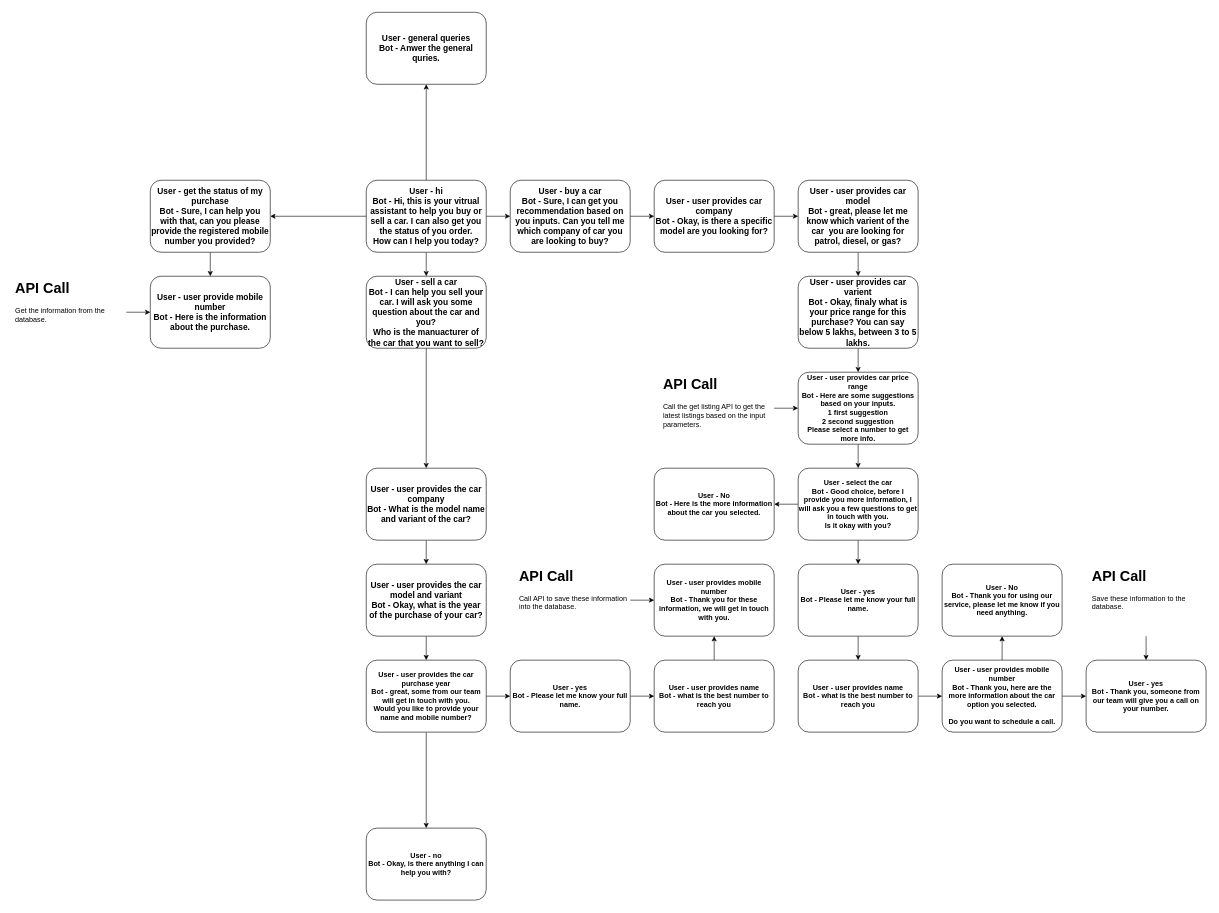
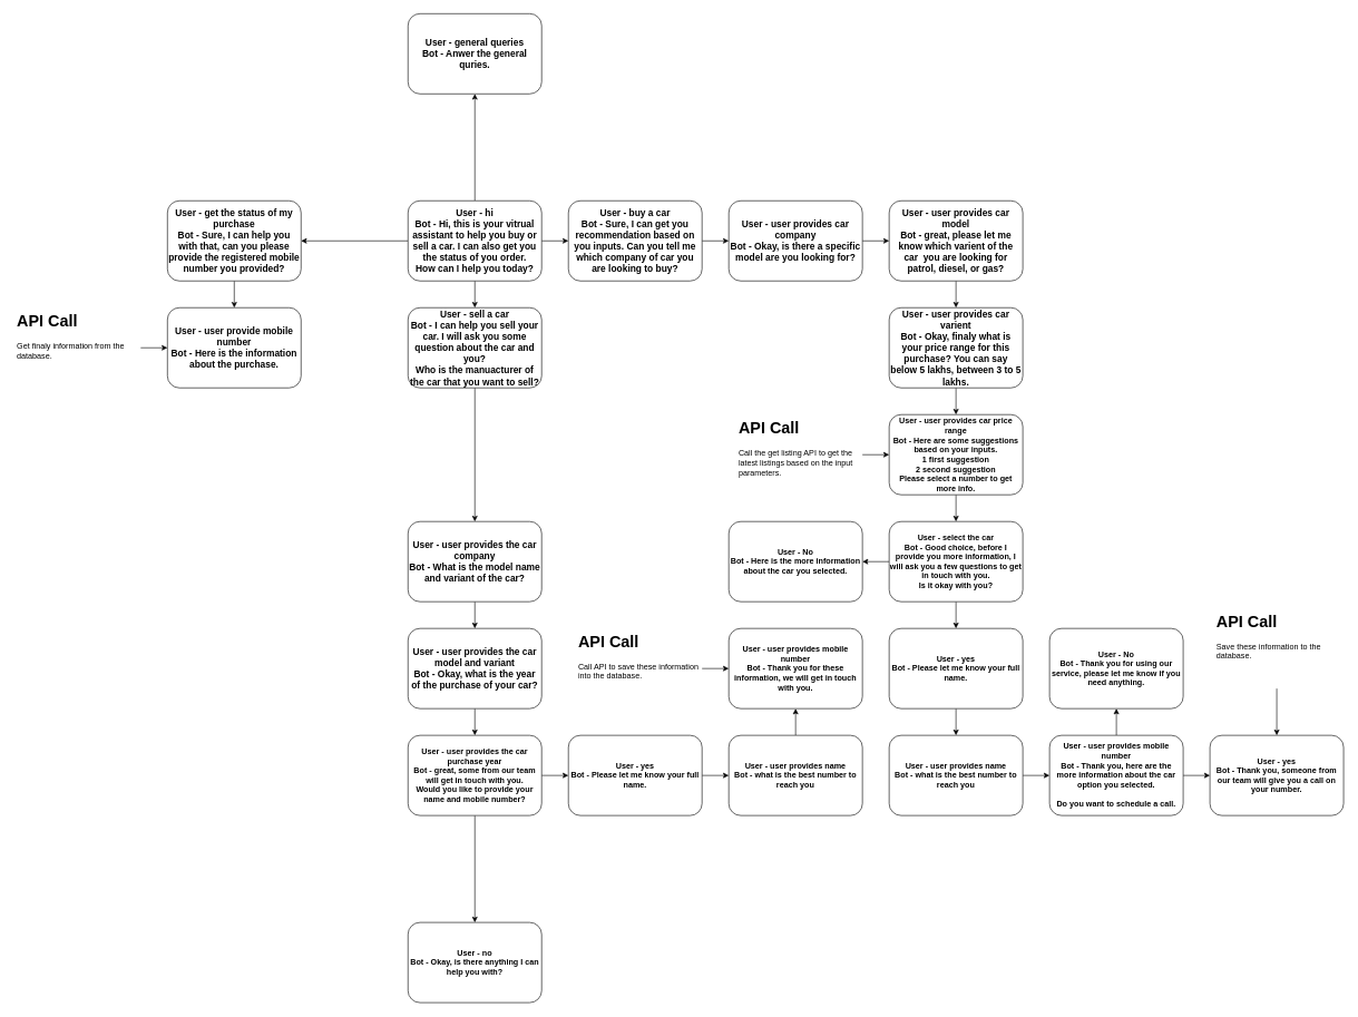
  <mxCell id="0" />
  <mxCell id="1" parent="0" />
  <mxCell id="2" value="" style="edgeStyle=orthogonalEdgeStyle;rounded=0;orthogonalLoop=1;jettySize=auto;html=1;" parent="1" source="6" target="8" edge="1"><mxGeometry relative="1" as="geometry" /></mxCell>
  <mxCell id="3" value="" style="edgeStyle=orthogonalEdgeStyle;rounded=0;orthogonalLoop=1;jettySize=auto;html=1;" parent="1" source="6" target="33" edge="1"><mxGeometry relative="1" as="geometry" /></mxCell>
  <mxCell id="4" style="edgeStyle=orthogonalEdgeStyle;rounded=0;orthogonalLoop=1;jettySize=auto;html=1;" parent="1" source="6" target="51" edge="1"><mxGeometry relative="1" as="geometry" /></mxCell>
  <mxCell id="5" style="edgeStyle=orthogonalEdgeStyle;rounded=0;orthogonalLoop=1;jettySize=auto;html=1;entryX=0.5;entryY=1;entryDx=0;entryDy=0;" parent="1" source="6" target="55" edge="1"><mxGeometry relative="1" as="geometry" /></mxCell>
  <mxCell id="6" value="&lt;b&gt;&lt;font style=&quot;font-size: 14px;&quot;&gt;User - hi&lt;br&gt;Bot - Hi, this is your vitrual assistant to help you buy or sell a car. I can also get you the status of you order.&lt;br&gt;How can I help you today?&lt;/font&gt;&lt;/b&gt;" style="rounded=1;whiteSpace=wrap;html=1;" parent="1" vertex="1"><mxGeometry x="610" y="300" width="200" height="120" as="geometry" /></mxCell>
  <mxCell id="7" value="" style="edgeStyle=orthogonalEdgeStyle;rounded=0;orthogonalLoop=1;jettySize=auto;html=1;" parent="1" source="8" target="10" edge="1"><mxGeometry relative="1" as="geometry" /></mxCell>
  <mxCell id="8" value="&lt;b&gt;&lt;font style=&quot;font-size: 14px;&quot;&gt;User - buy a car&lt;br&gt;Bot - Sure, I can get you recommendation based on you inputs. Can you tell me which company of car you are looking to buy?&lt;/font&gt;&lt;/b&gt;" style="rounded=1;whiteSpace=wrap;html=1;" parent="1" vertex="1"><mxGeometry x="850" y="300" width="200" height="120" as="geometry" /></mxCell>
  <mxCell id="9" value="" style="edgeStyle=orthogonalEdgeStyle;rounded=0;orthogonalLoop=1;jettySize=auto;html=1;" parent="1" source="10" target="12" edge="1"><mxGeometry relative="1" as="geometry" /></mxCell>
  <mxCell id="10" value="&lt;b&gt;&lt;font style=&quot;font-size: 14px;&quot;&gt;User - user provides car company&lt;br&gt;Bot - Okay, is there a specific model are you looking for?&lt;/font&gt;&lt;/b&gt;" style="rounded=1;whiteSpace=wrap;html=1;" parent="1" vertex="1"><mxGeometry x="1090" y="300" width="200" height="120" as="geometry" /></mxCell>
  <mxCell id="11" value="" style="edgeStyle=orthogonalEdgeStyle;rounded=0;orthogonalLoop=1;jettySize=auto;html=1;" parent="1" source="12" target="14" edge="1"><mxGeometry relative="1" as="geometry" /></mxCell>
  <mxCell id="12" value="&lt;b&gt;&lt;font style=&quot;font-size: 14px;&quot;&gt;User - user provides car model&lt;br&gt;Bot - great, please let me know which varient of the car&amp;nbsp; you are looking for patrol, diesel, or gas?&lt;/font&gt;&lt;/b&gt;" style="rounded=1;whiteSpace=wrap;html=1;" parent="1" vertex="1"><mxGeometry x="1330" y="300" width="200" height="120" as="geometry" /></mxCell>
  <mxCell id="13" value="" style="edgeStyle=orthogonalEdgeStyle;rounded=0;orthogonalLoop=1;jettySize=auto;html=1;" parent="1" source="14" target="16" edge="1"><mxGeometry relative="1" as="geometry" /></mxCell>
  <mxCell id="14" value="&lt;b&gt;&lt;font style=&quot;font-size: 14px;&quot;&gt;User - user provides car varient&lt;br&gt;Bot - Okay, finaly what is your price range for this purchase? You can say below 5 lakhs, between 3 to 5 lakhs.&lt;/font&gt;&lt;/b&gt;" style="rounded=1;whiteSpace=wrap;html=1;" parent="1" vertex="1"><mxGeometry x="1330" y="460" width="200" height="120" as="geometry" /></mxCell>
  <mxCell id="15" value="" style="edgeStyle=orthogonalEdgeStyle;rounded=0;orthogonalLoop=1;jettySize=auto;html=1;" parent="1" source="16" target="19" edge="1"><mxGeometry relative="1" as="geometry" /></mxCell>
  <mxCell id="16" value="&lt;b&gt;&lt;font style=&quot;&quot;&gt;&lt;font style=&quot;font-size: 12px;&quot;&gt;User - user provides car price range&lt;br&gt;Bot - Here are some suggestions based on your inputs.&lt;br&gt;1 first suggestion&lt;br&gt;2 second suggestion&lt;br&gt;Please select a number to get more info.&lt;/font&gt;&lt;br&gt;&lt;/font&gt;&lt;/b&gt;" style="rounded=1;whiteSpace=wrap;html=1;" parent="1" vertex="1"><mxGeometry x="1330" y="620" width="200" height="120" as="geometry" /></mxCell>
  <mxCell id="17" value="" style="edgeStyle=orthogonalEdgeStyle;rounded=0;orthogonalLoop=1;jettySize=auto;html=1;" parent="1" source="19" target="22" edge="1"><mxGeometry relative="1" as="geometry" /></mxCell>
  <mxCell id="18" value="" style="edgeStyle=orthogonalEdgeStyle;rounded=0;orthogonalLoop=1;jettySize=auto;html=1;" parent="1" source="19" target="21" edge="1"><mxGeometry relative="1" as="geometry" /></mxCell>
  <mxCell id="19" value="&lt;b&gt;&lt;font style=&quot;&quot;&gt;&lt;font style=&quot;font-size: 12px;&quot;&gt;User - select the car&lt;br&gt;Bot - Good choice, before I provide you more information, I will ask you a few questions to get in touch with you.&lt;br&gt;&lt;/font&gt;Is it okay with you?&lt;br&gt;&lt;/font&gt;&lt;/b&gt;" style="rounded=1;whiteSpace=wrap;html=1;" parent="1" vertex="1"><mxGeometry x="1330" y="780" width="200" height="120" as="geometry" /></mxCell>
  <mxCell id="20" value="" style="edgeStyle=orthogonalEdgeStyle;rounded=0;orthogonalLoop=1;jettySize=auto;html=1;" parent="1" source="21" target="24" edge="1"><mxGeometry relative="1" as="geometry" /></mxCell>
  <mxCell id="21" value="&lt;b&gt;&lt;font style=&quot;&quot;&gt;&lt;font style=&quot;font-size: 12px;&quot;&gt;User - yes&lt;br&gt;Bot - Please let me know your full name.&lt;/font&gt;&lt;br&gt;&lt;/font&gt;&lt;/b&gt;" style="rounded=1;whiteSpace=wrap;html=1;" parent="1" vertex="1"><mxGeometry x="1330" y="940" width="200" height="120" as="geometry" /></mxCell>
  <mxCell id="22" value="&lt;b&gt;&lt;font style=&quot;&quot;&gt;&lt;font style=&quot;font-size: 12px;&quot;&gt;User - No&lt;br&gt;Bot - Here is the more information about the car you selected.&lt;/font&gt;&lt;br&gt;&lt;/font&gt;&lt;/b&gt;" style="rounded=1;whiteSpace=wrap;html=1;" parent="1" vertex="1"><mxGeometry x="1090" y="780" width="200" height="120" as="geometry" /></mxCell>
  <mxCell id="23" value="" style="edgeStyle=orthogonalEdgeStyle;rounded=0;orthogonalLoop=1;jettySize=auto;html=1;" parent="1" source="24" target="29" edge="1"><mxGeometry relative="1" as="geometry" /></mxCell>
  <mxCell id="24" value="&lt;b&gt;&lt;font style=&quot;&quot;&gt;&lt;font style=&quot;font-size: 12px;&quot;&gt;User - user provides name&lt;br&gt;Bot - what is the best number to reach you&lt;/font&gt;&lt;br&gt;&lt;/font&gt;&lt;/b&gt;" style="rounded=1;whiteSpace=wrap;html=1;" parent="1" vertex="1"><mxGeometry x="1330" y="1100" width="200" height="120" as="geometry" /></mxCell>
  <mxCell id="25" value="" style="edgeStyle=orthogonalEdgeStyle;rounded=0;orthogonalLoop=1;jettySize=auto;html=1;" parent="1" source="26" target="16" edge="1"><mxGeometry relative="1" as="geometry" /></mxCell>
  <mxCell id="26" value="&lt;h1&gt;API Call&lt;/h1&gt;&lt;p&gt;Call the get listing API to get the latest listings based on the input parameters.&lt;/p&gt;" style="text;html=1;strokeColor=none;fillColor=none;spacing=5;spacingTop=-20;whiteSpace=wrap;overflow=hidden;rounded=0;" parent="1" vertex="1"><mxGeometry x="1100" y="620" width="190" height="120" as="geometry" /></mxCell>
  <mxCell id="27" value="" style="edgeStyle=orthogonalEdgeStyle;rounded=0;orthogonalLoop=1;jettySize=auto;html=1;" parent="1" source="29" target="30" edge="1"><mxGeometry relative="1" as="geometry" /></mxCell>
  <mxCell id="28" value="" style="edgeStyle=orthogonalEdgeStyle;rounded=0;orthogonalLoop=1;jettySize=auto;html=1;" parent="1" source="29" target="31" edge="1"><mxGeometry relative="1" as="geometry" /></mxCell>
  <mxCell id="29" value="&lt;b&gt;&lt;font style=&quot;&quot;&gt;&lt;font style=&quot;font-size: 12px;&quot;&gt;User - user provides mobile number&lt;br&gt;Bot - Thank you, here are the more information about the car option you selected.&lt;br&gt;&lt;/font&gt;&lt;br&gt;Do you want to schedule a call.&lt;br&gt;&lt;/font&gt;&lt;/b&gt;" style="rounded=1;whiteSpace=wrap;html=1;" parent="1" vertex="1"><mxGeometry x="1570" y="1100" width="200" height="120" as="geometry" /></mxCell>
  <mxCell id="30" value="&lt;b&gt;&lt;font style=&quot;&quot;&gt;&lt;font style=&quot;font-size: 12px;&quot;&gt;User - yes&lt;br&gt;Bot - Thank you, someone from our team will give you a call on your number.&lt;/font&gt;&lt;br&gt;&lt;/font&gt;&lt;/b&gt;" style="rounded=1;whiteSpace=wrap;html=1;" parent="1" vertex="1"><mxGeometry x="1810" y="1100" width="200" height="120" as="geometry" /></mxCell>
  <mxCell id="31" value="&lt;b&gt;&lt;font style=&quot;&quot;&gt;&lt;font style=&quot;font-size: 12px;&quot;&gt;User - No&lt;br&gt;Bot - Thank you for using our service, please let me know if you need anything.&lt;/font&gt;&lt;br&gt;&lt;/font&gt;&lt;/b&gt;" style="rounded=1;whiteSpace=wrap;html=1;" parent="1" vertex="1"><mxGeometry x="1570" y="940" width="200" height="120" as="geometry" /></mxCell>
  <mxCell id="32" style="edgeStyle=orthogonalEdgeStyle;rounded=0;orthogonalLoop=1;jettySize=auto;html=1;" edge="1" parent="1" source="33" target="35"><mxGeometry relative="1" as="geometry" /></mxCell>
  <mxCell id="33" value="&lt;b&gt;&lt;font style=&quot;font-size: 14px;&quot;&gt;User - sell a car&lt;br&gt;Bot - I can help you sell your car. I will ask you some question about the car and you?&lt;br&gt;&lt;/font&gt;&lt;/b&gt;&lt;b&gt;&lt;font style=&quot;font-size: 14px;&quot;&gt;Who is the manuacturer of the car that you want to sell?&lt;/font&gt;&lt;/b&gt;&lt;b&gt;&lt;font style=&quot;font-size: 14px;&quot;&gt;&lt;br&gt;&lt;/font&gt;&lt;/b&gt;" style="rounded=1;whiteSpace=wrap;html=1;" parent="1" vertex="1"><mxGeometry x="610" y="460" width="200" height="120" as="geometry" /></mxCell>
  <mxCell id="34" value="" style="edgeStyle=orthogonalEdgeStyle;rounded=0;orthogonalLoop=1;jettySize=auto;html=1;" parent="1" source="35" target="37" edge="1"><mxGeometry relative="1" as="geometry" /></mxCell>
  <mxCell id="35" value="&lt;b&gt;&lt;font style=&quot;font-size: 14px;&quot;&gt;User - user provides the car company&lt;br&gt;Bot - What is the model name and variant of the car?&lt;/font&gt;&lt;/b&gt;" style="rounded=1;whiteSpace=wrap;html=1;" parent="1" vertex="1"><mxGeometry x="610" y="780" width="200" height="120" as="geometry" /></mxCell>
  <mxCell id="36" value="" style="edgeStyle=orthogonalEdgeStyle;rounded=0;orthogonalLoop=1;jettySize=auto;html=1;" parent="1" source="37" target="40" edge="1"><mxGeometry relative="1" as="geometry" /></mxCell>
  <mxCell id="37" value="&lt;b&gt;&lt;font style=&quot;font-size: 14px;&quot;&gt;User - user provides the car model and variant&lt;br&gt;Bot - Okay, what is the year of the purchase of your car?&lt;/font&gt;&lt;/b&gt;" style="rounded=1;whiteSpace=wrap;html=1;" parent="1" vertex="1"><mxGeometry x="610" y="940" width="200" height="120" as="geometry" /></mxCell>
  <mxCell id="38" value="" style="edgeStyle=orthogonalEdgeStyle;rounded=0;orthogonalLoop=1;jettySize=auto;html=1;" parent="1" source="40" target="42" edge="1"><mxGeometry relative="1" as="geometry" /></mxCell>
  <mxCell id="39" value="" style="edgeStyle=orthogonalEdgeStyle;rounded=0;orthogonalLoop=1;jettySize=auto;html=1;" edge="1" parent="1" source="40" target="56"><mxGeometry relative="1" as="geometry" /></mxCell>
  <mxCell id="40" value="&lt;b&gt;&lt;font style=&quot;&quot;&gt;&lt;font style=&quot;font-size: 12px;&quot;&gt;User - user provides the car purchase year&lt;br&gt;Bot - great, some from our team will get in touch with you.&lt;br&gt;Would you like to provide your name and mobile number?&lt;/font&gt;&lt;br&gt;&lt;/font&gt;&lt;/b&gt;" style="rounded=1;whiteSpace=wrap;html=1;" parent="1" vertex="1"><mxGeometry x="610" y="1100" width="200" height="120" as="geometry" /></mxCell>
  <mxCell id="41" value="" style="edgeStyle=orthogonalEdgeStyle;rounded=0;orthogonalLoop=1;jettySize=auto;html=1;" parent="1" source="42" target="44" edge="1"><mxGeometry relative="1" as="geometry" /></mxCell>
  <mxCell id="42" value="&lt;b&gt;&lt;font style=&quot;&quot;&gt;&lt;font style=&quot;font-size: 12px;&quot;&gt;User - yes&lt;br&gt;Bot - Please let me know your full name.&lt;/font&gt;&lt;br&gt;&lt;/font&gt;&lt;/b&gt;" style="rounded=1;whiteSpace=wrap;html=1;" parent="1" vertex="1"><mxGeometry x="850" y="1100" width="200" height="120" as="geometry" /></mxCell>
  <mxCell id="43" value="" style="edgeStyle=orthogonalEdgeStyle;rounded=0;orthogonalLoop=1;jettySize=auto;html=1;" parent="1" source="44" target="45" edge="1"><mxGeometry relative="1" as="geometry" /></mxCell>
  <mxCell id="44" value="&lt;b&gt;&lt;font style=&quot;&quot;&gt;&lt;font style=&quot;font-size: 12px;&quot;&gt;User - user provides name&lt;br&gt;Bot - what is the best number to reach you&lt;/font&gt;&lt;br&gt;&lt;/font&gt;&lt;/b&gt;" style="rounded=1;whiteSpace=wrap;html=1;" parent="1" vertex="1"><mxGeometry x="1090" y="1100" width="200" height="120" as="geometry" /></mxCell>
  <mxCell id="45" value="&lt;b&gt;&lt;font style=&quot;&quot;&gt;&lt;font style=&quot;font-size: 12px;&quot;&gt;User - user provides mobile number&lt;br&gt;Bot - Thank you for these information, we will get in touch with you.&lt;/font&gt;&lt;br&gt;&lt;/font&gt;&lt;/b&gt;" style="rounded=1;whiteSpace=wrap;html=1;" parent="1" vertex="1"><mxGeometry x="1090" y="940" width="200" height="120" as="geometry" /></mxCell>
  <mxCell id="46" value="" style="edgeStyle=orthogonalEdgeStyle;rounded=0;orthogonalLoop=1;jettySize=auto;html=1;" parent="1" source="47" target="45" edge="1"><mxGeometry relative="1" as="geometry" /></mxCell>
  <mxCell id="47" value="&lt;h1&gt;API Call&lt;/h1&gt;&lt;div&gt;Call API to save these information into the database.&lt;/div&gt;" style="text;html=1;strokeColor=none;fillColor=none;spacing=5;spacingTop=-20;whiteSpace=wrap;overflow=hidden;rounded=0;" parent="1" vertex="1"><mxGeometry x="860" y="940" width="190" height="120" as="geometry" /></mxCell>
  <mxCell id="48" value="" style="edgeStyle=orthogonalEdgeStyle;rounded=0;orthogonalLoop=1;jettySize=auto;html=1;" parent="1" source="49" target="30" edge="1"><mxGeometry relative="1" as="geometry" /></mxCell>
- <mxCell id="49" value="&lt;h1&gt;API Call&lt;/h1&gt;&lt;p&gt;Save these information to the database.&lt;/p&gt;" style="text;html=1;strokeColor=none;fillColor=none;spacing=5;spacingTop=-20;whiteSpace=wrap;overflow=hidden;rounded=0;" parent="1" vertex="1"><mxGeometry x="1815" y="940" width="190" height="120" as="geometry" /></mxCell>
+ <mxCell id="49" value="&lt;h1&gt;API Call&lt;/h1&gt;&lt;p&gt;Save these information to the database.&lt;/p&gt;" style="text;html=1;strokeColor=none;fillColor=none;spacing=5;spacingTop=-20;whiteSpace=wrap;overflow=hidden;rounded=0;" parent="1" vertex="1"><mxGeometry x="1815" y="910" width="190" height="120" as="geometry" /></mxCell>
  <mxCell id="50" value="" style="edgeStyle=orthogonalEdgeStyle;rounded=0;orthogonalLoop=1;jettySize=auto;html=1;" parent="1" source="51" target="52" edge="1"><mxGeometry relative="1" as="geometry" /></mxCell>
  <mxCell id="51" value="&lt;b&gt;&lt;font style=&quot;font-size: 14px;&quot;&gt;User - get the status of my purchase&lt;br&gt;Bot - Sure, I can help you with that, can you please provide the registered mobile number you provided?&lt;/font&gt;&lt;/b&gt;" style="rounded=1;whiteSpace=wrap;html=1;" parent="1" vertex="1"><mxGeometry x="250" y="300" width="200" height="120" as="geometry" /></mxCell>
  <mxCell id="52" value="&lt;b&gt;&lt;font style=&quot;font-size: 14px;&quot;&gt;User - user provide mobile number&lt;br&gt;Bot - Here is the information about the purchase.&lt;/font&gt;&lt;/b&gt;" style="rounded=1;whiteSpace=wrap;html=1;" parent="1" vertex="1"><mxGeometry x="250" y="460" width="200" height="120" as="geometry" /></mxCell>
  <mxCell id="53" value="" style="edgeStyle=orthogonalEdgeStyle;rounded=0;orthogonalLoop=1;jettySize=auto;html=1;" parent="1" source="54" target="52" edge="1"><mxGeometry relative="1" as="geometry" /></mxCell>
- <mxCell id="54" value="&lt;h1&gt;API Call&lt;/h1&gt;&lt;div&gt;Get the information from the database.&lt;/div&gt;" style="text;html=1;strokeColor=none;fillColor=none;spacing=5;spacingTop=-20;whiteSpace=wrap;overflow=hidden;rounded=0;" parent="1" vertex="1"><mxGeometry x="20" y="460" width="190" height="120" as="geometry" /></mxCell>
+ <mxCell id="54" value="&lt;h1&gt;API Call&lt;/h1&gt;&lt;div&gt;Get finaly information from the database.&lt;/div&gt;" style="text;html=1;strokeColor=none;fillColor=none;spacing=5;spacingTop=-20;whiteSpace=wrap;overflow=hidden;rounded=0;" parent="1" vertex="1"><mxGeometry x="20" y="460" width="190" height="120" as="geometry" /></mxCell>
  <mxCell id="55" value="&lt;b&gt;&lt;font style=&quot;font-size: 14px;&quot;&gt;User - general queries&lt;br&gt;Bot - Anwer the general quries.&lt;/font&gt;&lt;/b&gt;" style="rounded=1;whiteSpace=wrap;html=1;" parent="1" vertex="1"><mxGeometry x="610" y="20" width="200" height="120" as="geometry" /></mxCell>
  <mxCell id="56" value="&lt;b&gt;&lt;font style=&quot;&quot;&gt;&lt;font style=&quot;font-size: 12px;&quot;&gt;User - no&lt;br&gt;Bot - Okay, is there anything I can help you with?&lt;/font&gt;&lt;br&gt;&lt;/font&gt;&lt;/b&gt;" style="rounded=1;whiteSpace=wrap;html=1;" vertex="1" parent="1"><mxGeometry x="610" y="1380" width="200" height="120" as="geometry" /></mxCell>
